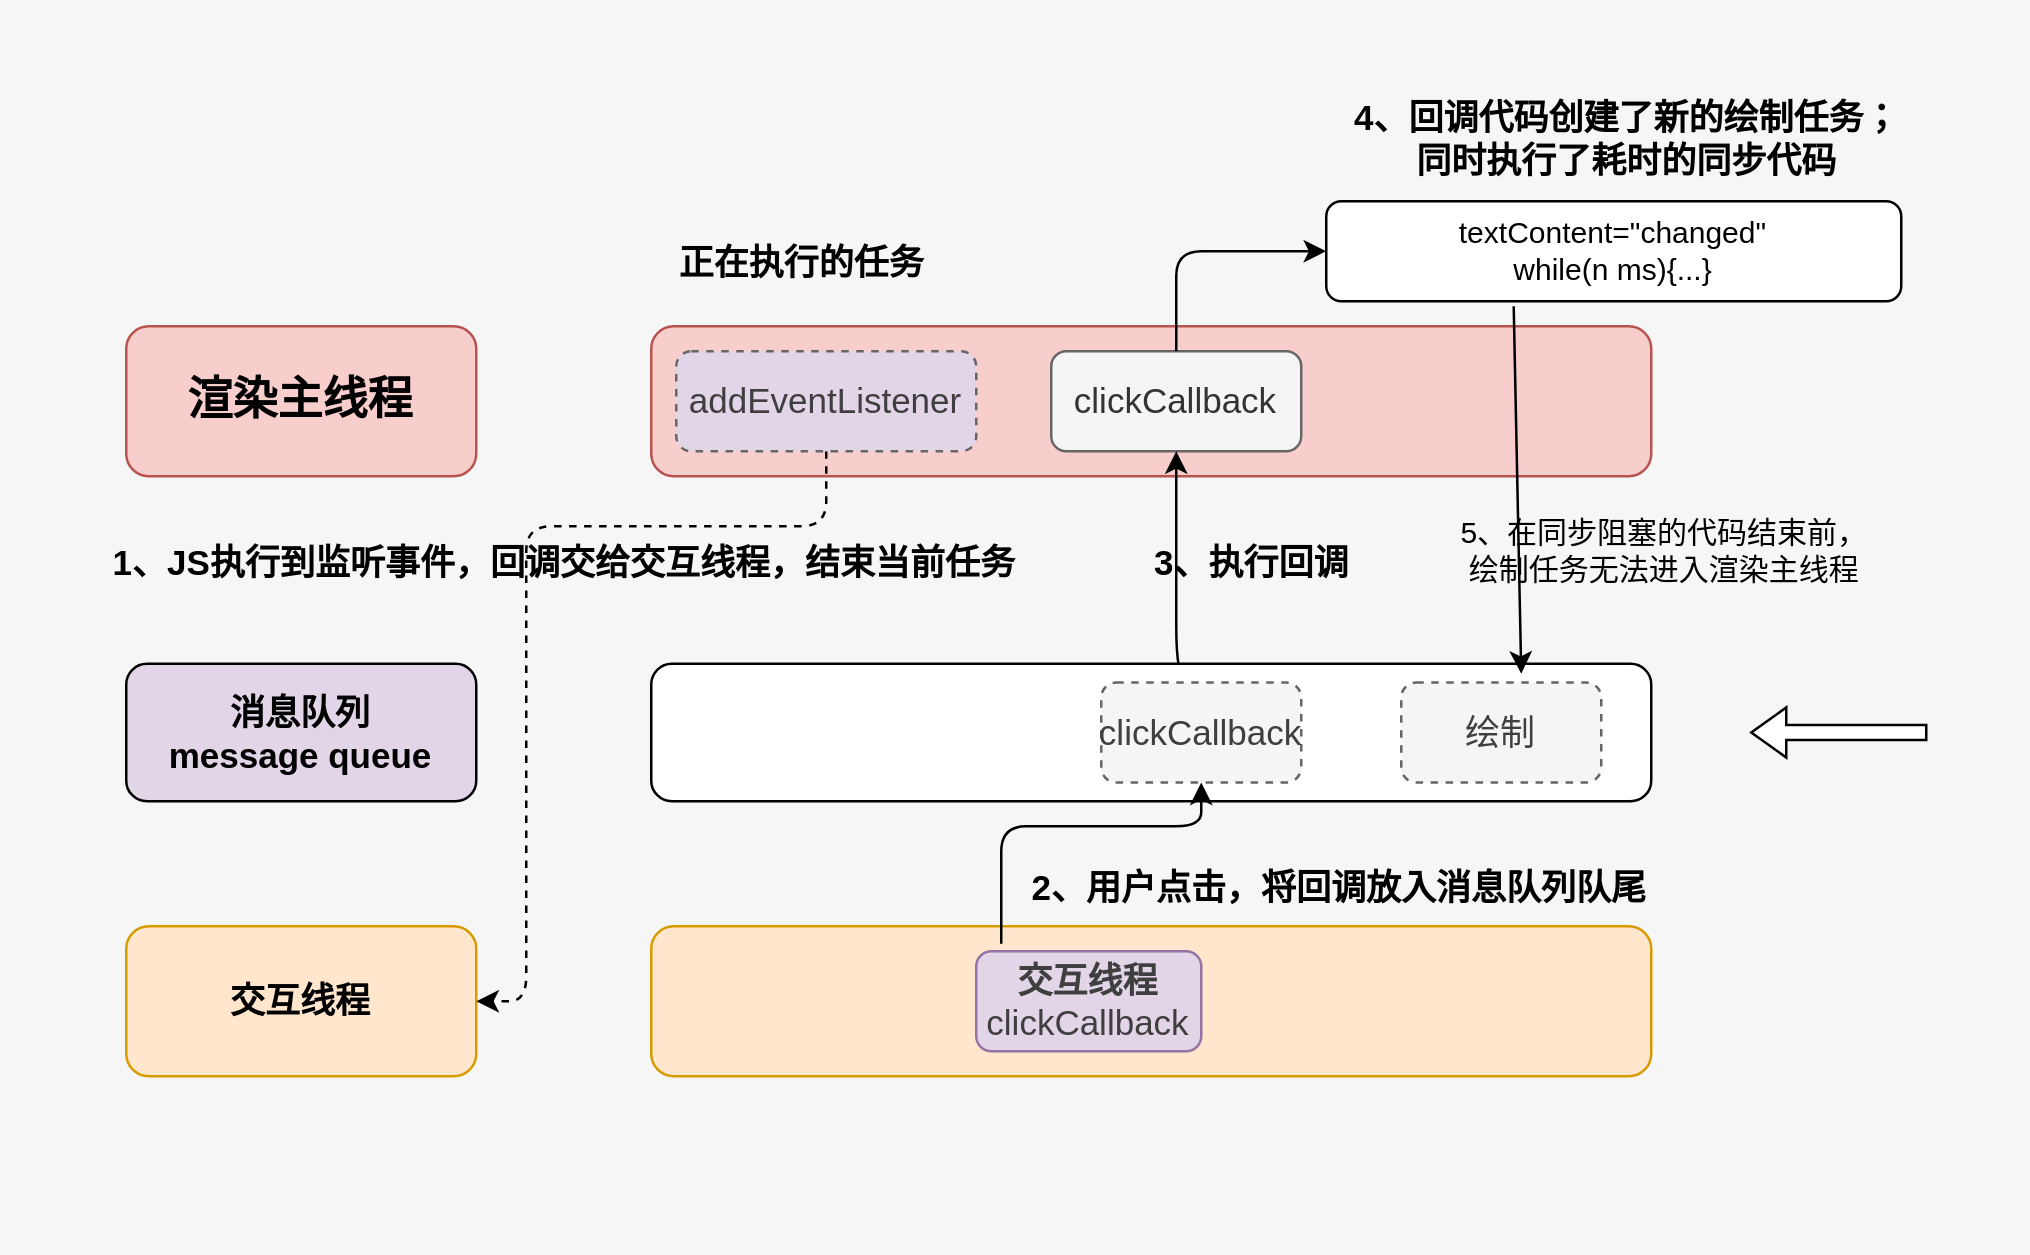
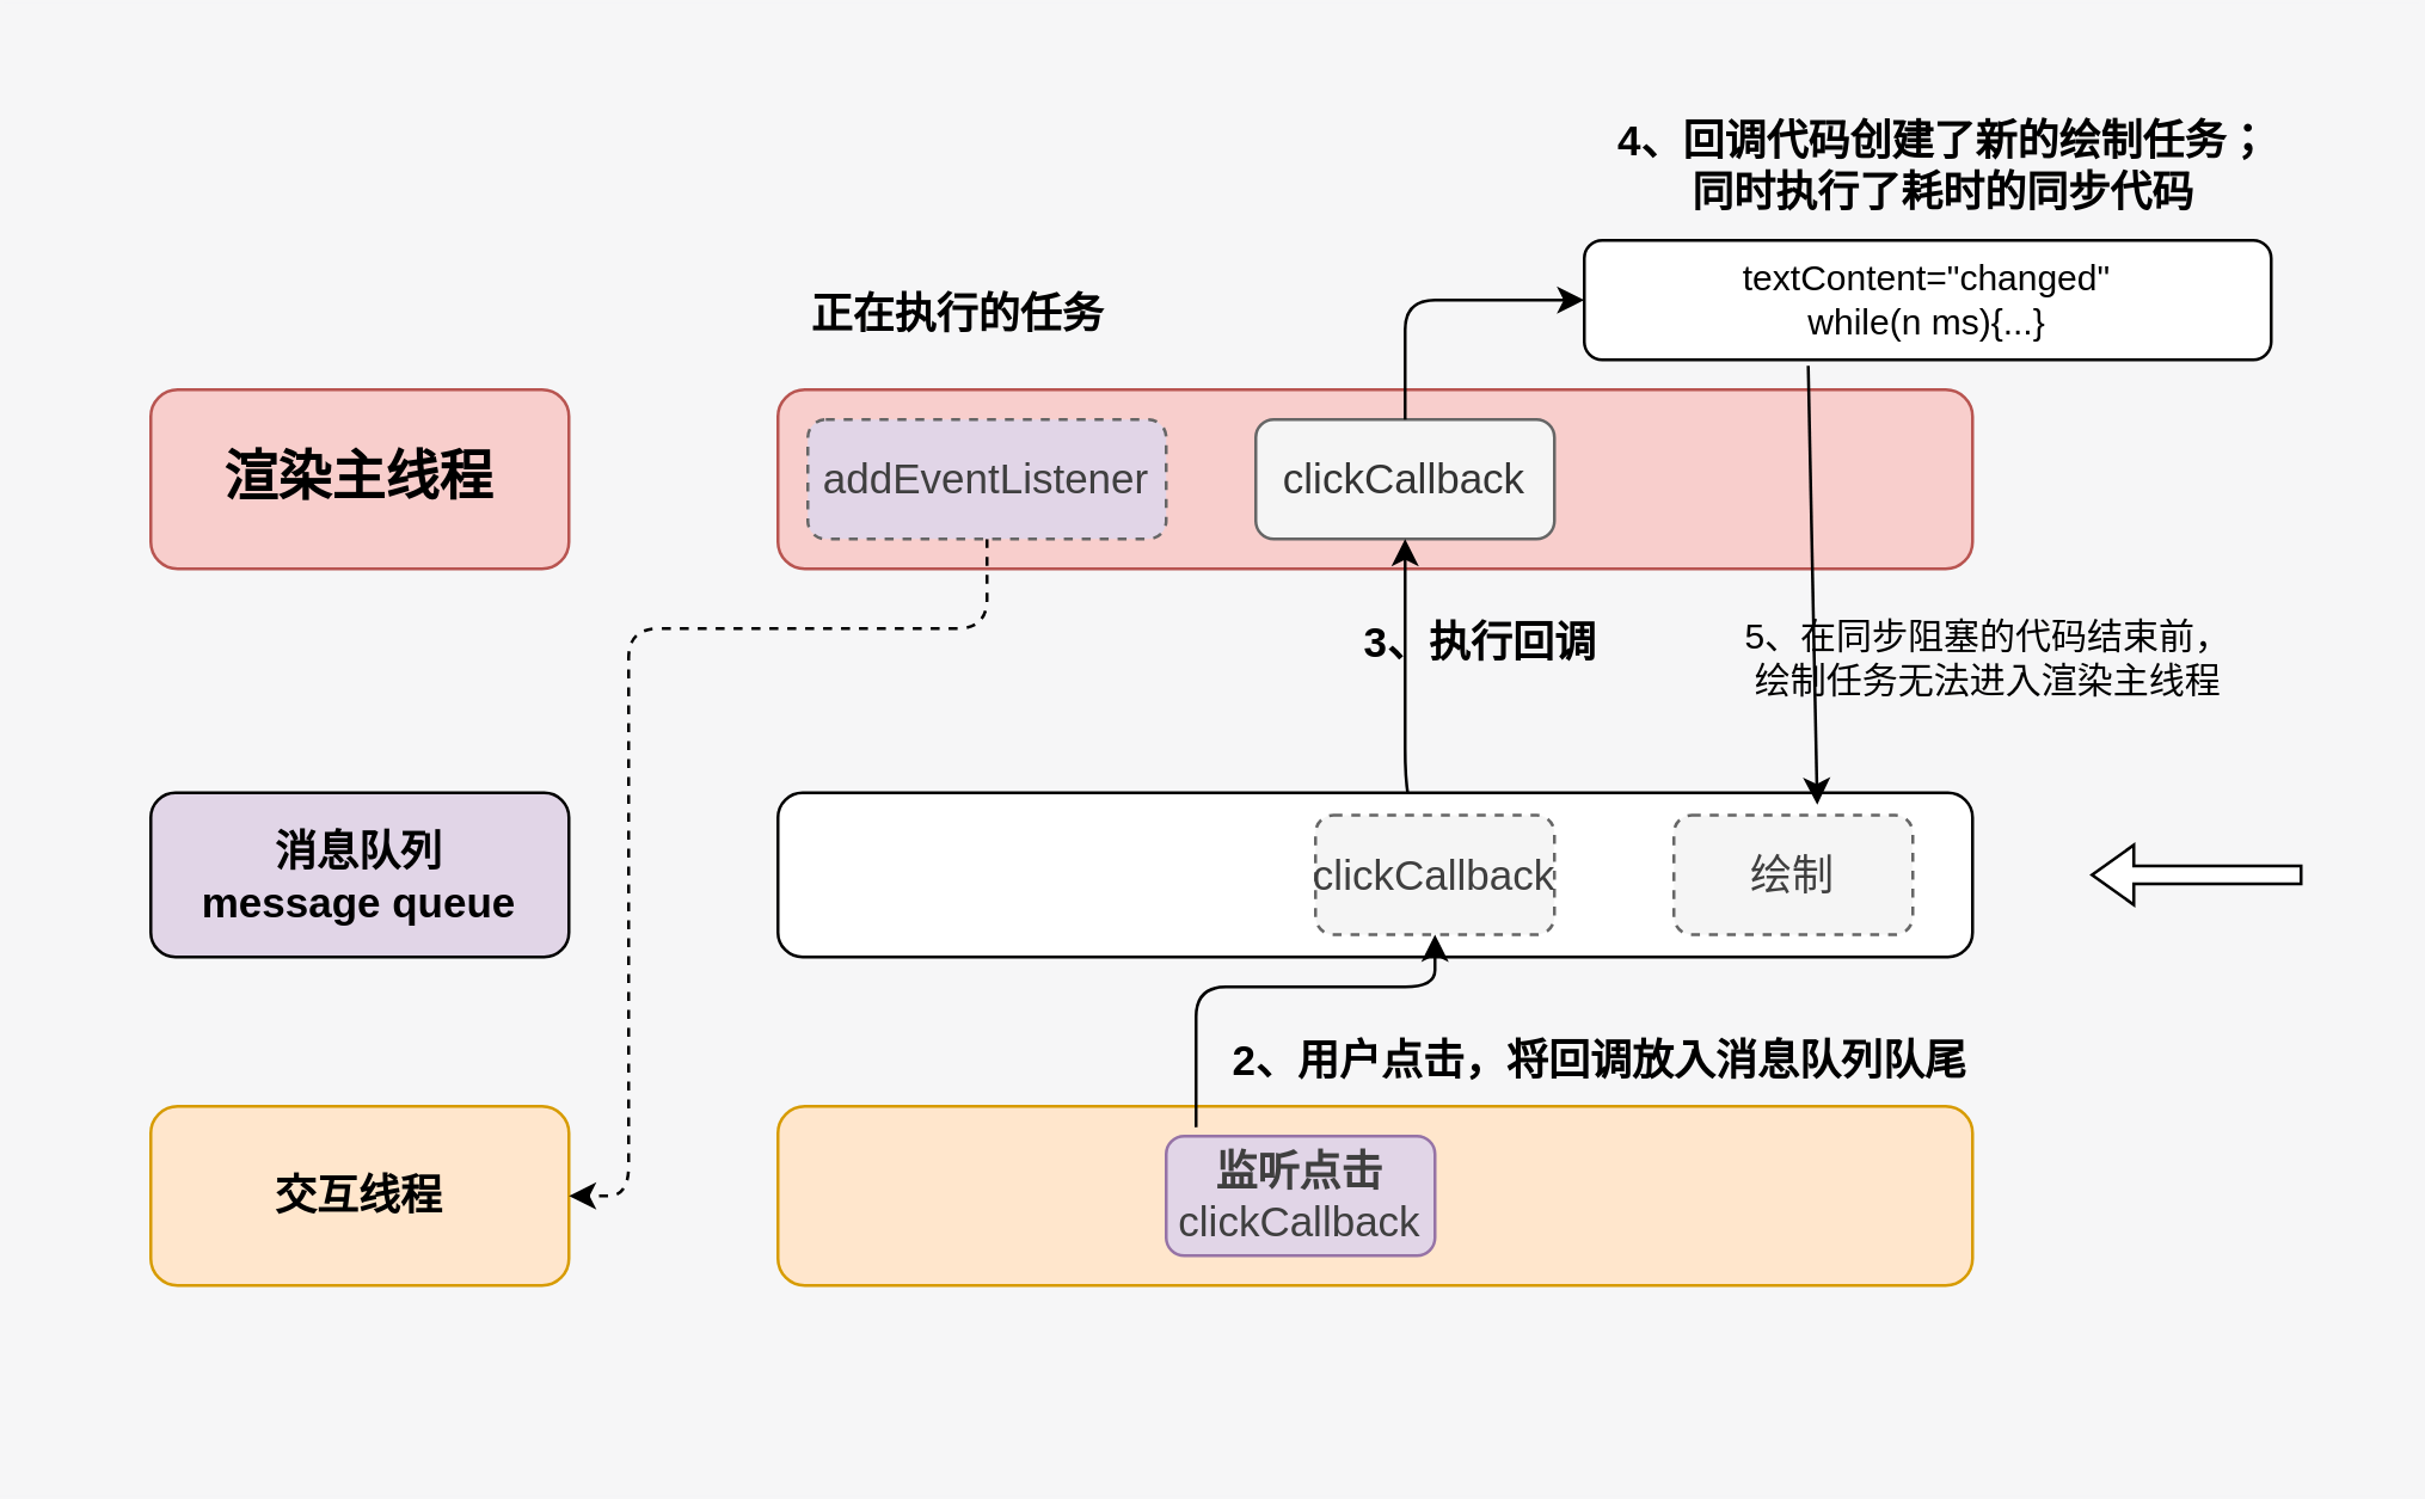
  <mxCell id="0" />
  <mxCell id="1" parent="0" />
  <mxCell id="2" value="" style="rounded=1;whiteSpace=wrap;html=1;fillColor=none;strokeColor=none;" parent="1" vertex="1"><mxGeometry y="20" width="770" height="460" as="geometry" x="20" /></mxCell>
  <mxCell id="3" value="&lt;b&gt;&lt;font style=&quot;font-size: 18px;&quot;&gt;渲染主线程&lt;/font&gt;&lt;/b&gt;" style="rounded=1;whiteSpace=wrap;html=1;fillColor=#f8cecc;strokeColor=#b85450;" parent="1" vertex="1"><mxGeometry x="50" y="130" width="140" height="60" as="geometry" /></mxCell>
  <mxCell id="4" style="edgeStyle=none;html=1;exitX=1;exitY=0.5;exitDx=0;exitDy=0;" parent="1" source="5" edge="1"><mxGeometry relative="1" as="geometry"><mxPoint x="650" y="160" as="targetPoint" /></mxGeometry></mxCell>
  <mxCell id="5" value="" style="rounded=1;whiteSpace=wrap;html=1;fillColor=#f8cecc;strokeColor=#b85450;" parent="1" vertex="1"><mxGeometry x="260" y="130" width="400" height="60" as="geometry" /></mxCell>
  <mxCell id="6" value="消息队列&lt;div&gt;message queue&lt;/div&gt;" style="rounded=1;whiteSpace=wrap;html=1;fontStyle=1;fontSize=14;fillColor=#e1d5e7;" parent="1" vertex="1"><mxGeometry x="50" y="265" width="140" height="55" as="geometry" /></mxCell>
  <mxCell id="7" value="&lt;font style=&quot;font-size: 14px;&quot;&gt;clickCallback&lt;/font&gt;" style="rounded=1;whiteSpace=wrap;html=1;fillColor=#f5f5f5;fontColor=#333333;strokeColor=#666666;" parent="1" vertex="1"><mxGeometry x="420" y="140" width="100" height="40" as="geometry" /></mxCell>
  <mxCell id="8" value="&lt;font&gt;正在执行的任务&lt;/font&gt;" style="text;html=1;align=center;verticalAlign=middle;resizable=0;points=[];autosize=1;strokeColor=none;fillColor=none;fontStyle=1;fontSize=14;" parent="1" vertex="1"><mxGeometry x="260" y="90" width="120" height="30" as="geometry" /></mxCell>
  <mxCell id="9" value="" style="edgeStyle=none;html=1;exitX=0.4;exitY=-0.012;exitDx=0;exitDy=0;exitPerimeter=0;" edge="1" parent="1" source="12" target="7"><mxGeometry relative="1" as="geometry"><Array as="points"><mxPoint x="470" y="260" /><mxPoint x="470" y="240" /></Array></mxGeometry></mxCell>
  <mxCell id="10" value="" style="rounded=1;whiteSpace=wrap;html=1;" parent="1" vertex="1"><mxGeometry x="260" y="265" width="400" height="55" as="geometry" /></mxCell>
  <mxCell id="11" value="&lt;font style=&quot;font-size: 14px;&quot;&gt;&lt;b&gt;交互线程&lt;/b&gt;&lt;/font&gt;" style="rounded=1;whiteSpace=wrap;html=1;fillColor=#ffe6cc;strokeColor=#d79b00;" parent="1" vertex="1"><mxGeometry x="50" y="370" width="140" height="60" as="geometry" /></mxCell>
  <mxCell id="12" value="&lt;span style=&quot;color: rgb(63, 63, 63); font-size: 14px;&quot;&gt;clickCallback&lt;/span&gt;" style="rounded=1;whiteSpace=wrap;html=1;dashed=1;fillColor=#f5f5f5;fontColor=#333333;strokeColor=#666666;" parent="1" vertex="1"><mxGeometry x="440" y="272.5" width="80" height="40" as="geometry" /></mxCell>
  <mxCell id="13" value="" style="shape=singleArrow;direction=west;whiteSpace=wrap;html=1;" parent="1" vertex="1"><mxGeometry x="700" y="282.5" width="70" height="20" as="geometry" /></mxCell>
  <mxCell id="14" value="" style="endArrow=classic;html=1;dashed=1;exitX=0.5;exitY=1;exitDx=0;exitDy=0;entryX=1;entryY=0.5;entryDx=0;entryDy=0;" parent="1" source="15" target="11" edge="1"><mxGeometry width="50" height="50" relative="1" as="geometry"><mxPoint x="390" y="380" as="sourcePoint" /><mxPoint x="500" y="320" as="targetPoint" /><Array as="points"><mxPoint x="330" y="210" /><mxPoint x="210" y="210" /><mxPoint x="210" y="400" /></Array></mxGeometry></mxCell>
  <mxCell id="15" value="&lt;span style=&quot;color: rgb(63, 63, 63); font-size: 14px;&quot;&gt;addEventListener&lt;/span&gt;" style="rounded=1;whiteSpace=wrap;html=1;dashed=1;fillColor=#e1d5e7;fontColor=#333333;strokeColor=#666666;" vertex="1" parent="1"><mxGeometry x="270" y="140" width="120" height="40" as="geometry" /></mxCell>
- <mxCell id="16" value="1、JS执行到监听事件，回调交给交互线程，结束当前任务" style="text;html=1;align=center;verticalAlign=middle;resizable=0;points=[];autosize=1;strokeColor=none;fillColor=none;fontStyle=1;fontSize=14;" vertex="1" parent="1"><mxGeometry x="35" y="210" width="380" height="30" as="geometry" /></mxCell>
  <mxCell id="17" value="&lt;span style=&quot;font-family: monospace; font-size: 0px; text-align: start; text-wrap-mode: nowrap; background-color: rgb(251, 251, 251);&quot;&gt;%3CmxGraphModel%3E%3Croot%3E%3CmxCell%20id%3D%220%22%2F%3E%3CmxCell%20id%3D%221%22%20parent%3D%220%22%2F%3E%3CmxCell%20id%3D%222%22%20value%3D%22%26lt%3Bb%20style%3D%26quot%3Bcolor%3A%20rgb(63%2C%2063%2C%2063)%3B%20font-size%3A%2014px%3B%26quot%3B%26gt%3B%E8%AE%A1%E6%97%B6%E4%B8%AD...%26lt%3B%2Fb%26gt%3B%22%20style%3D%22rounded%3D1%3BwhiteSpace%3Dwrap%3Bhtml%3D1%3BfillColor%3D%23e1d5e7%3BstrokeColor%3D%239673a6%3B%22%20vertex%3D%221%22%20parent%3D%221%22%3E%3CmxGeometry%20x%3D%22330%22%20y%3D%22-850%22%20width%3D%22200%22%20height%3D%2240%22%20as%3D%22geometry%22%2F%3E%3C%2FmxCell%3E%3C%2Froot%3E%3C%2FmxGraphModel%3E&lt;/span&gt;" style="rounded=1;whiteSpace=wrap;html=1;fillColor=#ffe6cc;strokeColor=#d79b00;" vertex="1" parent="1"><mxGeometry x="260" y="370" width="400" height="60" as="geometry" /></mxCell>
- <mxCell id="18" value="&lt;b style=&quot;color: rgb(63, 63, 63); font-size: 14px;&quot;&gt;交互线程&lt;/b&gt;&lt;span style=&quot;color: rgb(63, 63, 63); font-size: 14px;&quot;&gt;clickCallback&lt;/span&gt;" style="rounded=1;whiteSpace=wrap;html=1;fillColor=#e1d5e7;strokeColor=#9673a6;" vertex="1" parent="1"><mxGeometry x="390" y="380" width="90" height="40" as="geometry" /></mxCell>
+ <mxCell id="18" value="&lt;b style=&quot;color: rgb(63, 63, 63); font-size: 14px;&quot;&gt;监听点击&lt;/b&gt;&lt;span style=&quot;color: rgb(63, 63, 63); font-size: 14px;&quot;&gt;clickCallback&lt;/span&gt;" style="rounded=1;whiteSpace=wrap;html=1;fillColor=#e1d5e7;strokeColor=#9673a6;" vertex="1" parent="1"><mxGeometry x="390" y="380" width="90" height="40" as="geometry" /></mxCell>
  <mxCell id="19" value="2、用户点击，将回调放入消息队列队尾" style="text;html=1;align=center;verticalAlign=middle;resizable=0;points=[];autosize=1;strokeColor=none;fillColor=none;fontStyle=1;fontSize=14;" vertex="1" parent="1"><mxGeometry x="400" y="340" width="270" height="30" as="geometry" /></mxCell>
  <mxCell id="20" value="" style="endArrow=classic;html=1;entryX=0.5;entryY=1;entryDx=0;entryDy=0;" edge="1" parent="1" target="12"><mxGeometry width="50" height="50" relative="1" as="geometry"><mxPoint x="400" y="377" as="sourcePoint" /><mxPoint x="430" y="220" as="targetPoint" /><Array as="points"><mxPoint x="400" y="330" /><mxPoint x="480" y="330" /></Array></mxGeometry></mxCell>
- <mxCell id="21" value="3、执行回调" style="text;html=1;align=center;verticalAlign=middle;resizable=0;points=[];autosize=1;strokeColor=none;fillColor=none;fontStyle=1;fontSize=14;" vertex="1" parent="1"><mxGeometry x="450" y="210" width="100" height="30" as="geometry" /></mxCell>
+ <mxCell id="21" value="3、执行回调" style="text;html=1;align=center;verticalAlign=middle;resizable=0;points=[];autosize=1;strokeColor=none;fillColor=none;fontStyle=1;fontSize=14;" vertex="1" parent="1"><mxGeometry x="445" y="200" width="100" height="30" as="geometry" /></mxCell>
  <mxCell id="22" value="&lt;span style=&quot;color: rgb(63, 63, 63); font-size: 14px;&quot;&gt;绘制&lt;/span&gt;" style="rounded=1;whiteSpace=wrap;html=1;dashed=1;fillColor=#f5f5f5;fontColor=#333333;strokeColor=#666666;" vertex="1" parent="1"><mxGeometry x="560" y="272.5" width="80" height="40" as="geometry" /></mxCell>
  <mxCell id="23" value="" style="endArrow=classic;html=1;exitX=0.525;exitY=0.167;exitDx=0;exitDy=0;exitPerimeter=0;" edge="1" parent="1" source="5" target="24"><mxGeometry width="50" height="50" relative="1" as="geometry"><mxPoint x="520" y="160" as="sourcePoint" /><mxPoint x="570" y="110" as="targetPoint" /><Array as="points"><mxPoint x="470" y="100" /></Array></mxGeometry></mxCell>
  <mxCell id="24" value="textContent=&quot;changed&quot;&lt;div&gt;while(n ms){...}&lt;/div&gt;" style="rounded=1;whiteSpace=wrap;html=1;" vertex="1" parent="1"><mxGeometry x="530" y="80" width="230" height="40" as="geometry" /></mxCell>
  <mxCell id="25" value="" style="edgeStyle=none;html=1;" edge="1" parent="1" source="26" target="24"><mxGeometry relative="1" as="geometry" /></mxCell>
  <mxCell id="26" value="&lt;span style=&quot;color: rgb(0, 0, 0); font-size: 14px; font-weight: 700;&quot;&gt;4、回调代码创建了新的绘制任务；&lt;/span&gt;&lt;div&gt;&lt;span style=&quot;font-size: 14px; font-weight: 700; background-color: transparent;&quot;&gt;同时执行了耗时的同步代码&lt;/span&gt;&lt;/div&gt;" style="text;html=1;align=center;verticalAlign=middle;resizable=0;points=[];autosize=1;strokeColor=none;fillColor=none;" vertex="1" parent="1"><mxGeometry x="530" y="30" width="240" height="50" as="geometry" /></mxCell>
  <mxCell id="27" value="" style="endArrow=classic;html=1;entryX=0.87;entryY=0.073;entryDx=0;entryDy=0;exitX=0.326;exitY=1.05;exitDx=0;exitDy=0;entryPerimeter=0;exitPerimeter=0;" edge="1" parent="1" source="24" target="10"><mxGeometry width="50" height="50" relative="1" as="geometry"><mxPoint x="380" y="270" as="sourcePoint" /><mxPoint x="430" y="220" as="targetPoint" /></mxGeometry></mxCell>
  <mxCell id="28" value="5、在同步阻塞的代码结束前，&lt;div&gt;绘制任务无法进入渲染主线程&lt;/div&gt;" style="text;html=1;align=center;verticalAlign=middle;resizable=0;points=[];autosize=1;strokeColor=none;fillColor=none;" vertex="1" parent="1"><mxGeometry x="570" y="200" width="190" height="40" as="geometry" /></mxCell>
